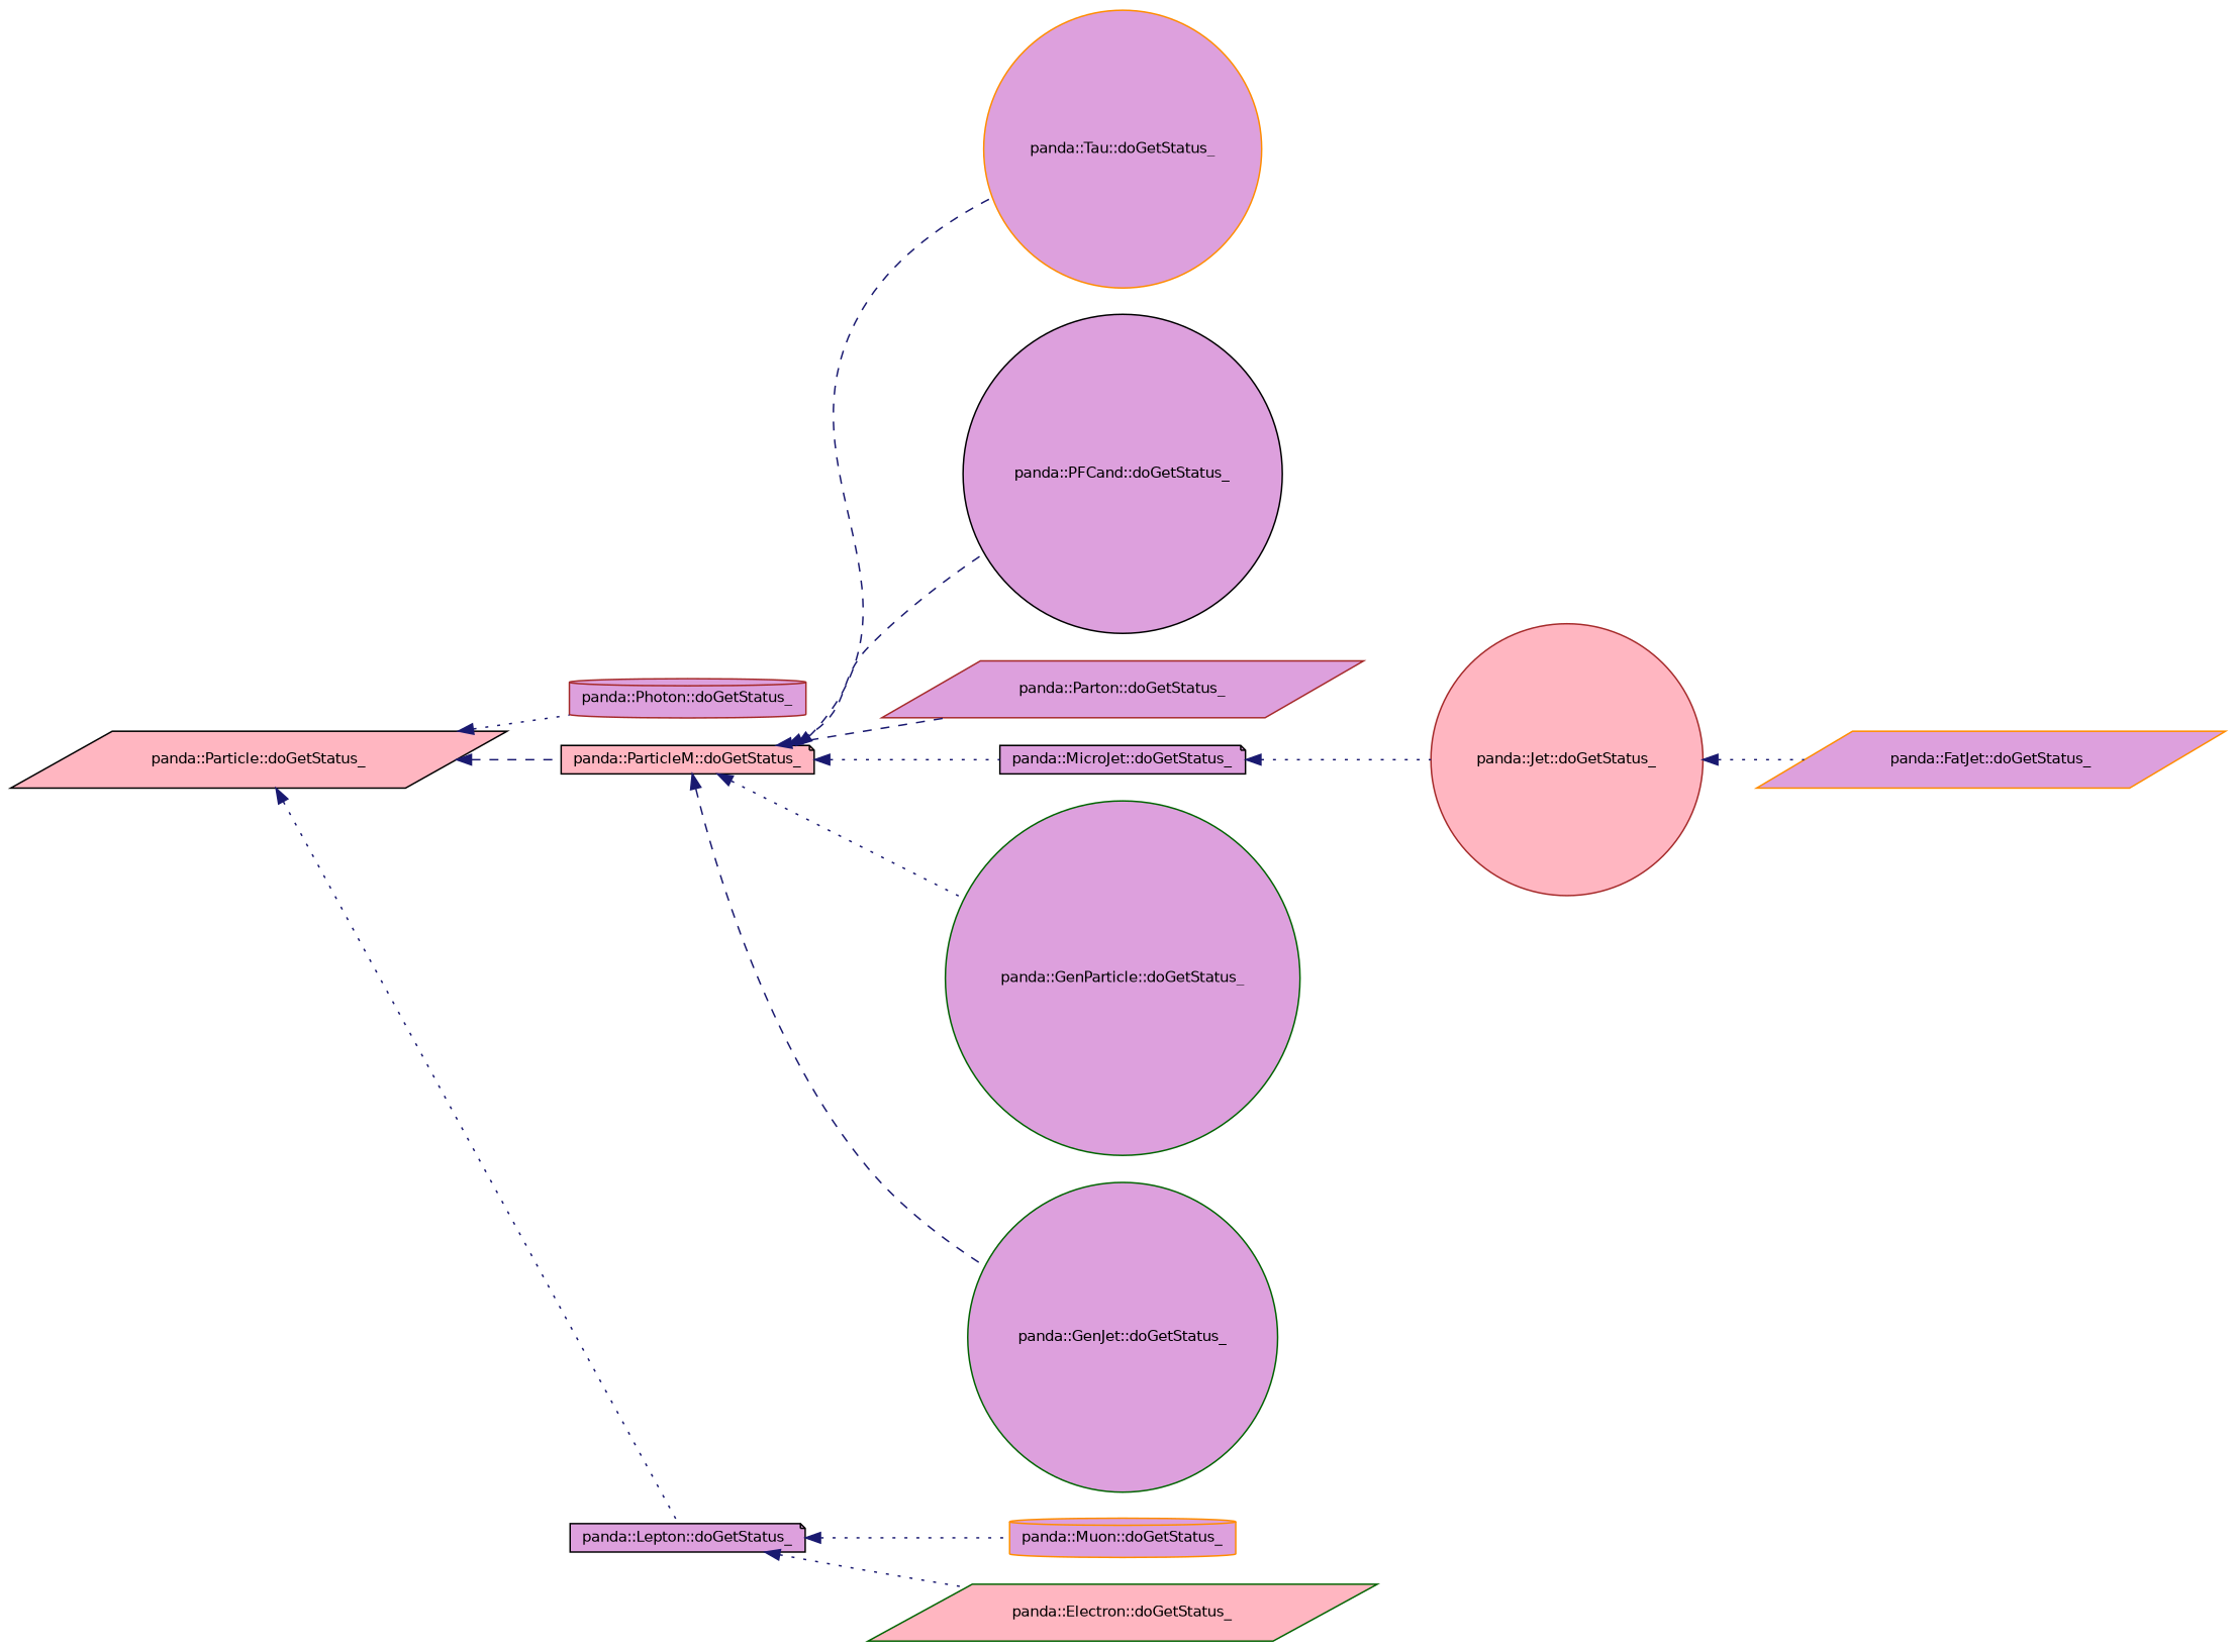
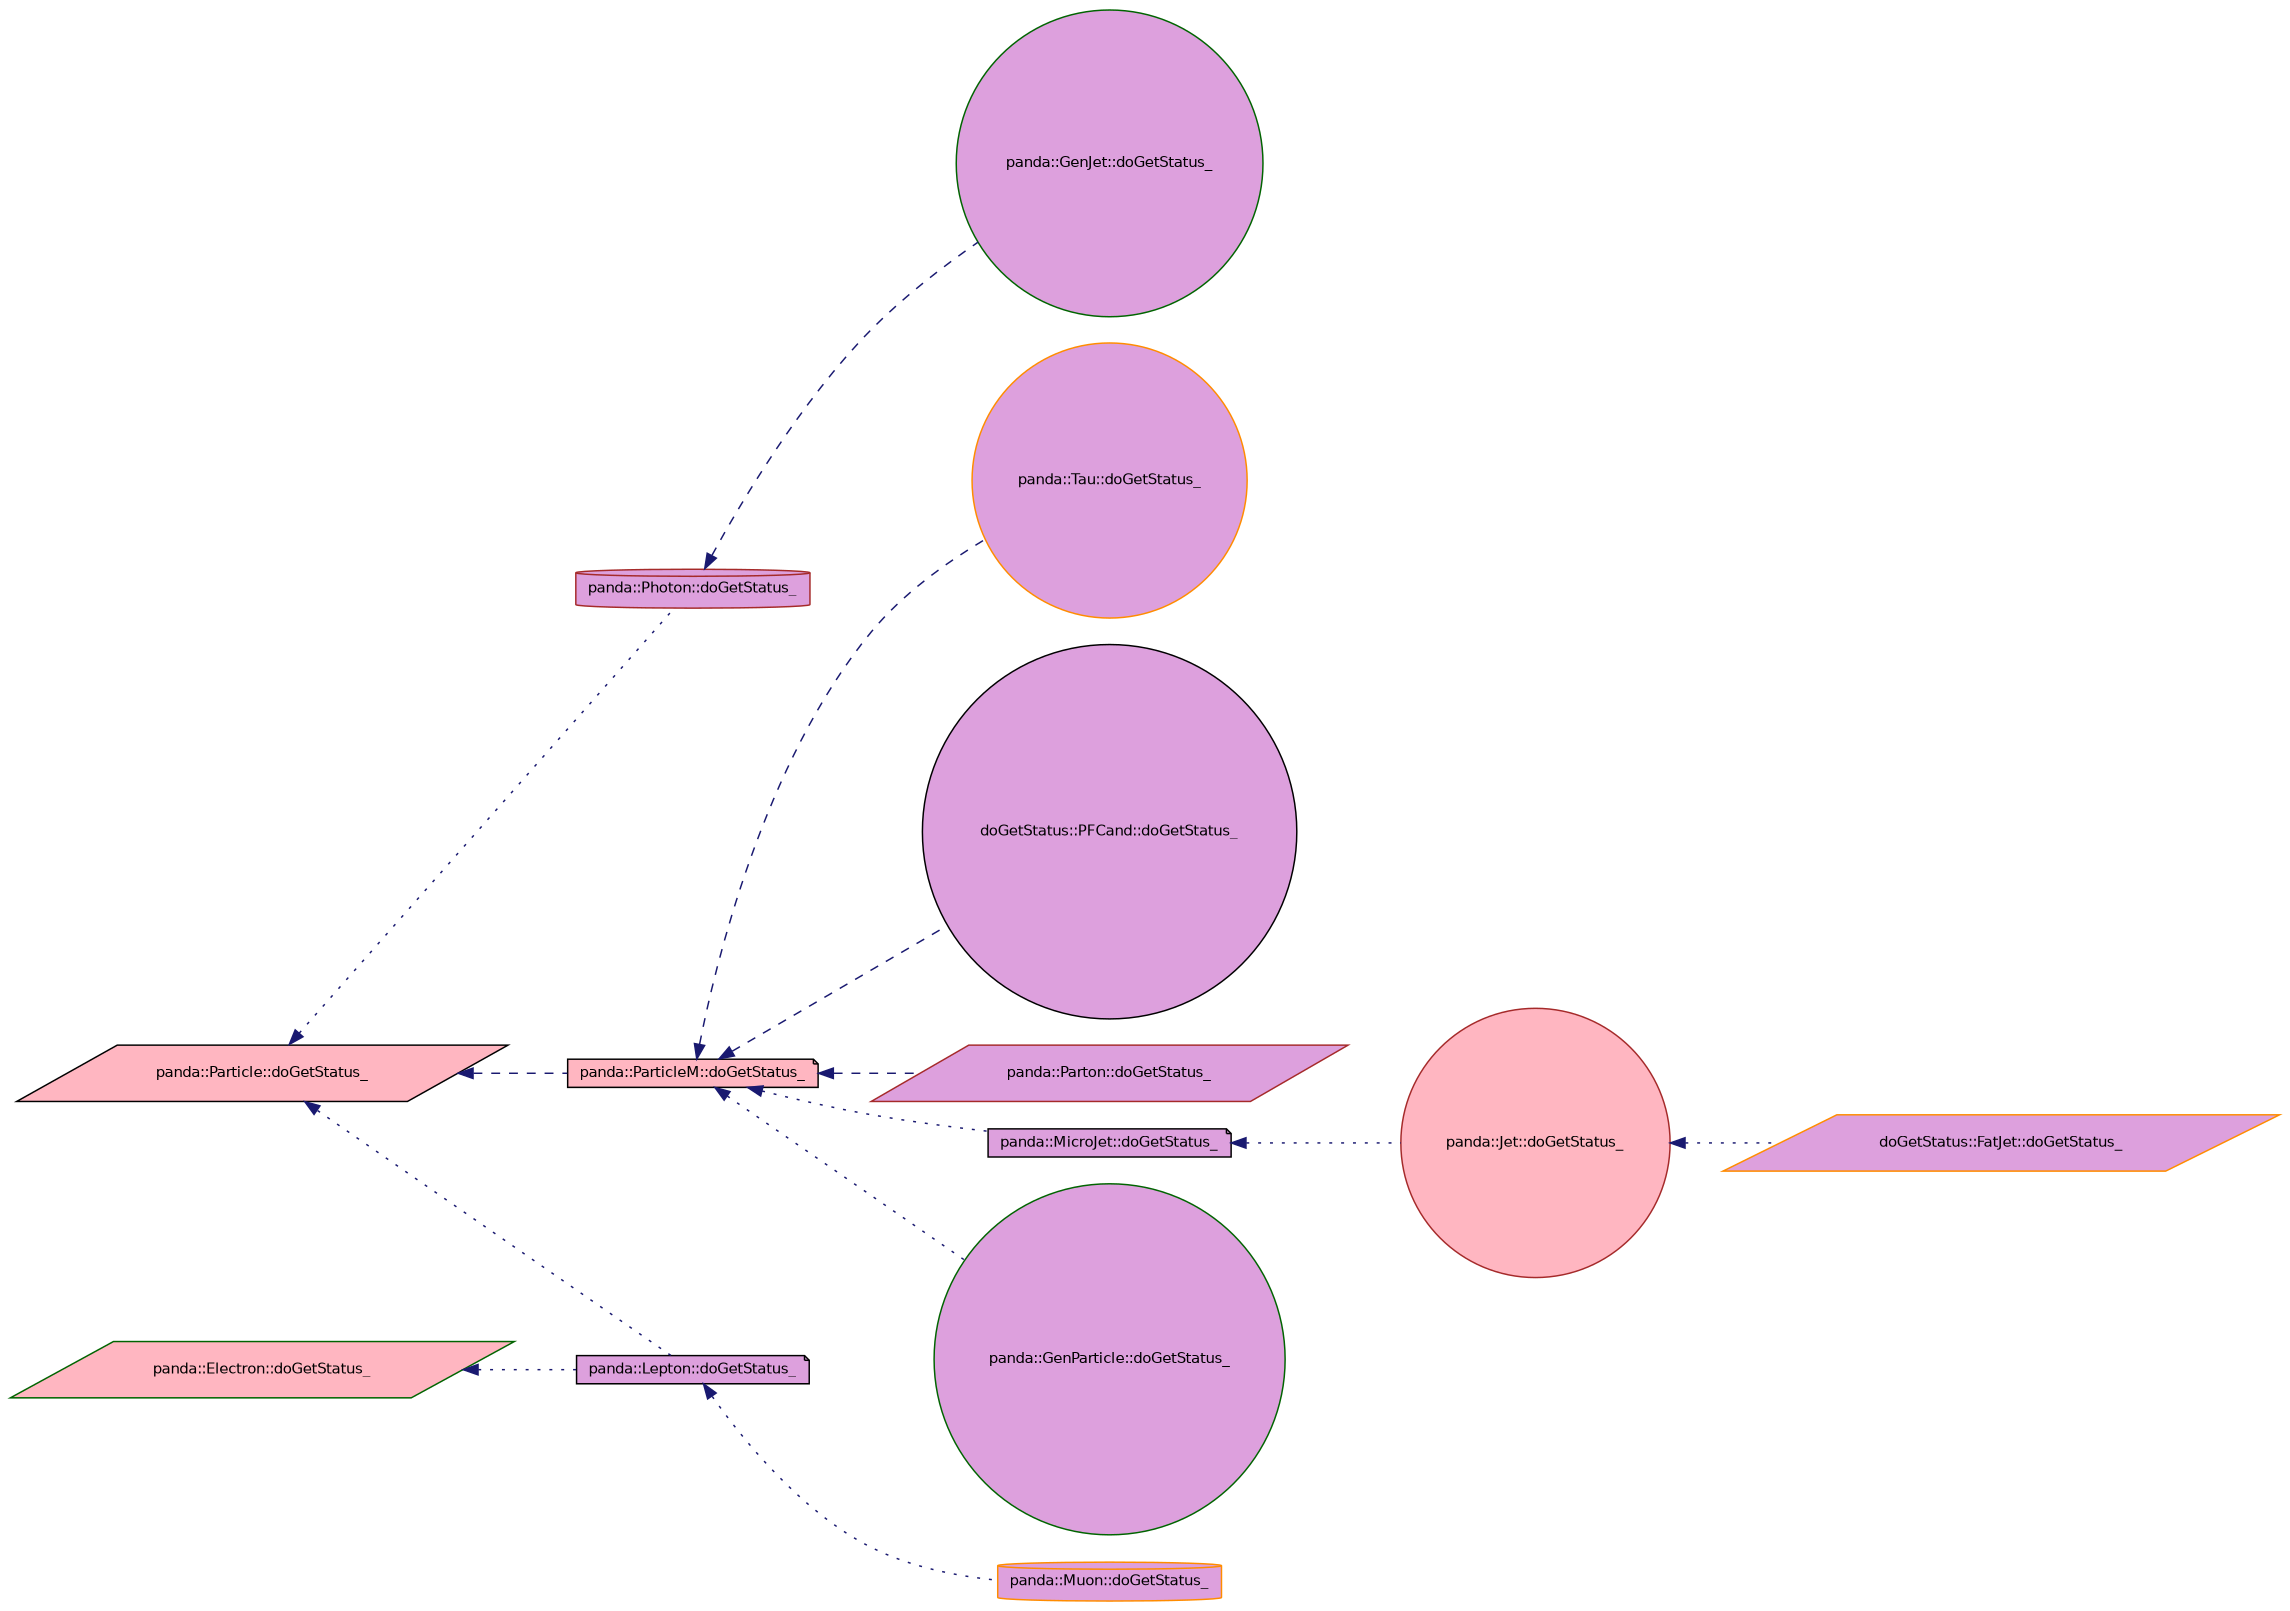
  digraph {
    rankdir=LR
    node [color=black fillcolor=plum fontname=Helvetica fontsize=10 shape=circle style=filled]
    edge [color=midnightblue dir=back fontname=Helvetica fontsize=10 labelfontname=Helvetica labelfontsize=10 style=dotted]
    n1 [fillcolor=lightpink fontcolor=black height=0.2 label="panda::Particle::doGetStatus_" shape=parallelogram width=0.4]
    n2 [color=brown height=0.2 label="panda::Photon::doGetStatus_" shape=cylinder width=0.4]
    n3 [fillcolor=lightpink height=0.2 label="panda::ParticleM::doGetStatus_" shape=note width=0.4]
    n4 [height=0.2 label="panda::Lepton::doGetStatus_" shape=note width=0.4]
    n5 [color=darkorange height=0.2 label="panda::Tau::doGetStatus_" width=0.4]
-   n6 [height=0.2 label="panda::PFCand::doGetStatus_" width=0.4]
+   n6 [height=0.2 label="doGetStatus::PFCand::doGetStatus_" width=0.4]
    n7 [color=brown height=0.2 label="panda::Parton::doGetStatus_" shape=parallelogram width=0.4]
    n8 [height=0.2 label="panda::MicroJet::doGetStatus_" shape=note width=0.4]
    n9 [color=darkgreen height=0.2 label="panda::GenParticle::doGetStatus_" width=0.4]
    n10 [color=darkgreen height=0.2 label="panda::GenJet::doGetStatus_" width=0.4]
    n11 [color=darkorange height=0.2 label="panda::Muon::doGetStatus_" shape=cylinder width=0.4]
    n12 [color=darkgreen fillcolor=lightpink height=0.2 label="panda::Electron::doGetStatus_" shape=parallelogram width=0.4]
    n13 [color=brown fillcolor=lightpink height=0.2 label="panda::Jet::doGetStatus_" width=0.4]
-   n14 [color=darkorange height=0.2 label="panda::FatJet::doGetStatus_" shape=parallelogram width=0.4]
+   n14 [color=darkorange height=0.2 label="doGetStatus::FatJet::doGetStatus_" shape=parallelogram width=0.4]
    n1 -> n2
    n1 -> n3 [style=dashed]
    n1 -> n4
    n3 -> n5 [style=dashed]
    n3 -> n6 [style=dashed]
    n3 -> n7 [style=dashed]
    n3 -> n8
    n3 -> n9
-   n3 -> n10 [style=dashed]
+   n2 -> n10 [style=dashed]
    n4 -> n11
-   n4 -> n12
+   n12 -> n4
    n8 -> n13
    n13 -> n14
  }
